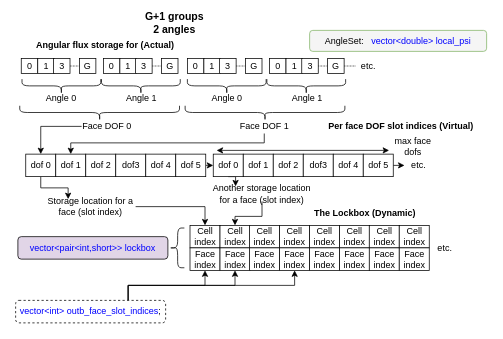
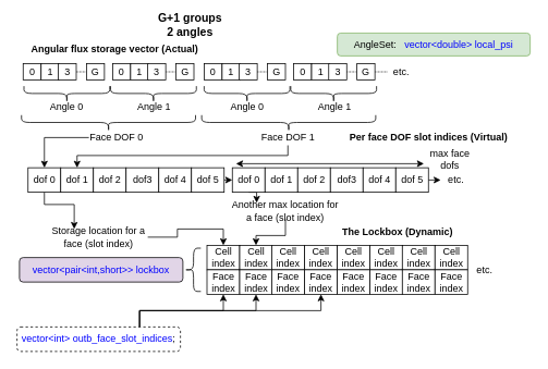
  <mxCell id="0" />
  <mxCell id="1" parent="0" />
  <mxCell id="2" value="&lt;font color=&quot;#0000ff&quot;&gt;vector&amp;lt;pair&amp;lt;int,short&amp;gt;&amp;gt;&lt;/font&gt; &lt;font color=&quot;#0000ff&quot;&gt;lockbox&lt;/font&gt;" style="rounded=1;whiteSpace=wrap;html=1;fillColor=#e1d5e7;" vertex="1" parent="1"><mxGeometry x="23" y="315" width="200" height="30" as="geometry" /></mxCell>
  <mxCell id="3" style="edgeStyle=orthogonalEdgeStyle;rounded=0;orthogonalLoop=1;jettySize=auto;html=1;exitX=0.5;exitY=1;exitDx=0;exitDy=0;entryX=0.25;entryY=0;entryDx=0;entryDy=0;endArrow=classic;endFill=1;strokeColor=#000000;" edge="1" parent="1" source="4" target="20"><mxGeometry relative="1" as="geometry"><Array as="points"><mxPoint x="54" y="250" /><mxPoint x="90" y="250" /></Array></mxGeometry></mxCell>
  <mxCell id="4" value="dof 0" style="rounded=0;whiteSpace=wrap;html=1;" vertex="1" parent="1"><mxGeometry x="33.5" y="205" width="40" height="30" as="geometry" /></mxCell>
  <mxCell id="5" value="dof 1" style="rounded=0;whiteSpace=wrap;html=1;" vertex="1" parent="1"><mxGeometry x="73.5" y="205" width="40" height="30" as="geometry" /></mxCell>
  <mxCell id="6" value="dof 2" style="rounded=0;whiteSpace=wrap;html=1;" vertex="1" parent="1"><mxGeometry x="113.5" y="205" width="40" height="30" as="geometry" /></mxCell>
  <mxCell id="7" value="dof3" style="rounded=0;whiteSpace=wrap;html=1;" vertex="1" parent="1"><mxGeometry x="153.5" y="205" width="40" height="30" as="geometry" /></mxCell>
  <mxCell id="8" value="dof 4" style="rounded=0;whiteSpace=wrap;html=1;" vertex="1" parent="1"><mxGeometry x="193.5" y="205" width="40" height="30" as="geometry" /></mxCell>
  <mxCell id="9" style="edgeStyle=orthogonalEdgeStyle;rounded=0;orthogonalLoop=1;jettySize=auto;html=1;exitX=1;exitY=0.5;exitDx=0;exitDy=0;entryX=0;entryY=0.5;entryDx=0;entryDy=0;" edge="1" parent="1" source="10" target="12"><mxGeometry relative="1" as="geometry" /></mxCell>
  <mxCell id="10" value="dof 5" style="rounded=0;whiteSpace=wrap;html=1;" vertex="1" parent="1"><mxGeometry x="233.5" y="205" width="40" height="30" as="geometry" /></mxCell>
  <mxCell id="11" style="edgeStyle=orthogonalEdgeStyle;rounded=0;orthogonalLoop=1;jettySize=auto;html=1;exitX=0.5;exitY=1;exitDx=0;exitDy=0;entryX=0.25;entryY=0;entryDx=0;entryDy=0;endArrow=classic;endFill=1;strokeColor=#000000;" edge="1" parent="1" source="12" target="22"><mxGeometry relative="1" as="geometry" /></mxCell>
  <mxCell id="12" value="dof 0" style="rounded=0;whiteSpace=wrap;html=1;" vertex="1" parent="1"><mxGeometry x="283.5" y="205" width="40" height="30" as="geometry" /></mxCell>
  <mxCell id="13" value="dof 1" style="rounded=0;whiteSpace=wrap;html=1;" vertex="1" parent="1"><mxGeometry x="323.5" y="205" width="40" height="30" as="geometry" /></mxCell>
  <mxCell id="14" value="dof 2" style="rounded=0;whiteSpace=wrap;html=1;" vertex="1" parent="1"><mxGeometry x="363.5" y="205" width="40" height="30" as="geometry" /></mxCell>
  <mxCell id="15" value="dof3" style="rounded=0;whiteSpace=wrap;html=1;" vertex="1" parent="1"><mxGeometry x="403.5" y="205" width="40" height="30" as="geometry" /></mxCell>
  <mxCell id="16" value="dof 4" style="rounded=0;whiteSpace=wrap;html=1;" vertex="1" parent="1"><mxGeometry x="443.5" y="205" width="40" height="30" as="geometry" /></mxCell>
  <mxCell id="17" style="edgeStyle=orthogonalEdgeStyle;rounded=0;orthogonalLoop=1;jettySize=auto;html=1;exitX=1;exitY=0.5;exitDx=0;exitDy=0;" edge="1" parent="1" source="18"><mxGeometry relative="1" as="geometry"><mxPoint x="538.5" y="220" as="targetPoint" /></mxGeometry></mxCell>
  <mxCell id="18" value="dof 5" style="rounded=0;whiteSpace=wrap;html=1;" vertex="1" parent="1"><mxGeometry x="483.5" y="205" width="40" height="30" as="geometry" /></mxCell>
  <mxCell id="19" style="edgeStyle=orthogonalEdgeStyle;rounded=0;orthogonalLoop=1;jettySize=auto;html=1;exitX=1;exitY=0.5;exitDx=0;exitDy=0;entryX=0.5;entryY=0;entryDx=0;entryDy=0;endArrow=classic;endFill=1;strokeColor=#000000;" edge="1" parent="1" source="20" target="61"><mxGeometry relative="1" as="geometry" /></mxCell>
- <mxCell id="20" value="Storage location for a face (slot index)" style="text;html=1;strokeColor=none;fillColor=none;align=center;verticalAlign=middle;whiteSpace=wrap;rounded=0;" vertex="1" parent="1"><mxGeometry x="60" y="265" width="120" height="20" as="geometry" /></mxCell>
+ <mxCell id="20" value="Storage location for a face (slot index)" style="text;html=1;strokeColor=none;fillColor=none;align=center;verticalAlign=middle;whiteSpace=wrap;rounded=0;" vertex="1" parent="1"><mxGeometry x="60" y="280" width="120" height="20" as="geometry" /></mxCell>
  <mxCell id="21" style="edgeStyle=orthogonalEdgeStyle;rounded=0;orthogonalLoop=1;jettySize=auto;html=1;exitX=0.5;exitY=1;exitDx=0;exitDy=0;entryX=0.5;entryY=0;entryDx=0;entryDy=0;endArrow=classic;endFill=1;strokeColor=#000000;" edge="1" parent="1" source="22" target="63"><mxGeometry relative="1" as="geometry" /></mxCell>
- <mxCell id="22" value="Another storage location for a face (slot index)" style="text;html=1;strokeColor=none;fillColor=none;align=center;verticalAlign=middle;whiteSpace=wrap;rounded=0;" vertex="1" parent="1"><mxGeometry x="278" y="248" width="141" height="20" as="geometry" /></mxCell>
+ <mxCell id="22" value="Another max location for a face (slot index)" style="text;html=1;strokeColor=none;fillColor=none;align=center;verticalAlign=middle;whiteSpace=wrap;rounded=0;" vertex="1" parent="1"><mxGeometry x="278" y="248" width="141" height="20" as="geometry" /></mxCell>
  <mxCell id="23" value="&lt;font style=&quot;font-size: 14px&quot;&gt;&lt;b&gt;G+1 groups&lt;br&gt;2 angles&lt;/b&gt;&lt;/font&gt;&lt;br&gt;" style="text;html=1;strokeColor=none;fillColor=none;align=center;verticalAlign=middle;whiteSpace=wrap;rounded=0;" vertex="1" parent="1"><mxGeometry x="187" y="20" width="90" height="20" as="geometry" /></mxCell>
  <mxCell id="24" value="0" style="rounded=0;whiteSpace=wrap;html=1;" vertex="1" parent="1"><mxGeometry x="27.5" y="77.5" width="22" height="20" as="geometry" /></mxCell>
  <mxCell id="25" value="1" style="rounded=0;whiteSpace=wrap;html=1;" vertex="1" parent="1"><mxGeometry x="49.5" y="77.5" width="22" height="20" as="geometry" /></mxCell>
  <mxCell id="26" style="edgeStyle=orthogonalEdgeStyle;rounded=0;orthogonalLoop=1;jettySize=auto;html=1;exitX=1;exitY=0.5;exitDx=0;exitDy=0;entryX=0;entryY=0.5;entryDx=0;entryDy=0;endArrow=none;endFill=0;strokeColor=#000000;dashed=1;dashPattern=1 1;" edge="1" parent="1" source="27" target="28"><mxGeometry relative="1" as="geometry" /></mxCell>
  <mxCell id="27" value="3" style="rounded=0;whiteSpace=wrap;html=1;" vertex="1" parent="1"><mxGeometry x="70.5" y="77.5" width="22" height="20" as="geometry" /></mxCell>
  <mxCell id="28" value="G" style="rounded=0;whiteSpace=wrap;html=1;" vertex="1" parent="1"><mxGeometry x="105" y="77.5" width="22" height="20" as="geometry" /></mxCell>
  <mxCell id="29" value="0" style="rounded=0;whiteSpace=wrap;html=1;" vertex="1" parent="1"><mxGeometry x="137" y="77.5" width="22" height="20" as="geometry" /></mxCell>
  <mxCell id="30" value="1" style="rounded=0;whiteSpace=wrap;html=1;" vertex="1" parent="1"><mxGeometry x="159" y="77.5" width="22" height="20" as="geometry" /></mxCell>
  <mxCell id="31" style="edgeStyle=orthogonalEdgeStyle;rounded=0;orthogonalLoop=1;jettySize=auto;html=1;exitX=1;exitY=0.5;exitDx=0;exitDy=0;entryX=0;entryY=0.5;entryDx=0;entryDy=0;endArrow=none;endFill=0;strokeColor=#000000;dashed=1;dashPattern=1 1;" edge="1" parent="1" source="32" target="33"><mxGeometry relative="1" as="geometry" /></mxCell>
  <mxCell id="32" value="3" style="rounded=0;whiteSpace=wrap;html=1;" vertex="1" parent="1"><mxGeometry x="180" y="77.5" width="22" height="20" as="geometry" /></mxCell>
  <mxCell id="33" value="G" style="rounded=0;whiteSpace=wrap;html=1;" vertex="1" parent="1"><mxGeometry x="214.5" y="77.5" width="22" height="20" as="geometry" /></mxCell>
  <mxCell id="34" value="0" style="rounded=0;whiteSpace=wrap;html=1;" vertex="1" parent="1"><mxGeometry x="249" y="77.5" width="22" height="20" as="geometry" /></mxCell>
  <mxCell id="35" value="1" style="rounded=0;whiteSpace=wrap;html=1;" vertex="1" parent="1"><mxGeometry x="271" y="77.5" width="22" height="20" as="geometry" /></mxCell>
  <mxCell id="36" style="edgeStyle=orthogonalEdgeStyle;rounded=0;orthogonalLoop=1;jettySize=auto;html=1;exitX=1;exitY=0.5;exitDx=0;exitDy=0;entryX=0;entryY=0.5;entryDx=0;entryDy=0;endArrow=none;endFill=0;strokeColor=#000000;dashed=1;dashPattern=1 1;" edge="1" parent="1" source="37" target="38"><mxGeometry relative="1" as="geometry" /></mxCell>
  <mxCell id="37" value="3" style="rounded=0;whiteSpace=wrap;html=1;" vertex="1" parent="1"><mxGeometry x="292" y="77.5" width="22" height="20" as="geometry" /></mxCell>
  <mxCell id="38" value="G" style="rounded=0;whiteSpace=wrap;html=1;" vertex="1" parent="1"><mxGeometry x="326.5" y="77.5" width="22" height="20" as="geometry" /></mxCell>
  <mxCell id="39" value="0" style="rounded=0;whiteSpace=wrap;html=1;" vertex="1" parent="1"><mxGeometry x="358.5" y="77.5" width="22" height="20" as="geometry" /></mxCell>
  <mxCell id="40" value="1" style="rounded=0;whiteSpace=wrap;html=1;" vertex="1" parent="1"><mxGeometry x="380.5" y="77.5" width="22" height="20" as="geometry" /></mxCell>
  <mxCell id="41" style="edgeStyle=orthogonalEdgeStyle;rounded=0;orthogonalLoop=1;jettySize=auto;html=1;exitX=1;exitY=0.5;exitDx=0;exitDy=0;entryX=0;entryY=0.5;entryDx=0;entryDy=0;endArrow=none;endFill=0;strokeColor=#000000;dashed=1;dashPattern=1 1;" edge="1" parent="1" source="42" target="44"><mxGeometry relative="1" as="geometry" /></mxCell>
  <mxCell id="42" value="3" style="rounded=0;whiteSpace=wrap;html=1;" vertex="1" parent="1"><mxGeometry x="401.5" y="77.5" width="22" height="20" as="geometry" /></mxCell>
  <mxCell id="43" style="edgeStyle=orthogonalEdgeStyle;rounded=0;orthogonalLoop=1;jettySize=auto;html=1;exitX=1;exitY=0.5;exitDx=0;exitDy=0;entryX=0;entryY=0.5;entryDx=0;entryDy=0;dashed=1;dashPattern=1 1;endArrow=none;endFill=0;strokeColor=#000000;" edge="1" parent="1" source="44" target="49"><mxGeometry relative="1" as="geometry" /></mxCell>
  <mxCell id="44" value="G" style="rounded=0;whiteSpace=wrap;html=1;" vertex="1" parent="1"><mxGeometry x="436" y="77.5" width="22" height="20" as="geometry" /></mxCell>
  <mxCell id="45" value="" style="shape=curlyBracket;whiteSpace=wrap;html=1;rounded=1;rotation=-90;size=0.55;" vertex="1" parent="1"><mxGeometry x="71" y="62.5" width="20" height="105" as="geometry" /></mxCell>
  <mxCell id="46" value="" style="shape=curlyBracket;whiteSpace=wrap;html=1;rounded=1;rotation=-90;size=0.55;" vertex="1" parent="1"><mxGeometry x="177" y="62.5" width="20" height="105" as="geometry" /></mxCell>
  <mxCell id="47" value="Angle 0&lt;br&gt;" style="text;html=1;strokeColor=none;fillColor=none;align=center;verticalAlign=middle;whiteSpace=wrap;rounded=0;" vertex="1" parent="1"><mxGeometry x="36" y="120" width="90" height="20" as="geometry" /></mxCell>
  <mxCell id="48" value="Angle 1&lt;br&gt;" style="text;html=1;strokeColor=none;fillColor=none;align=center;verticalAlign=middle;whiteSpace=wrap;rounded=0;" vertex="1" parent="1"><mxGeometry x="143" y="120" width="90" height="20" as="geometry" /></mxCell>
  <mxCell id="49" value="etc.&lt;br&gt;" style="text;html=1;strokeColor=none;fillColor=none;align=center;verticalAlign=middle;whiteSpace=wrap;rounded=0;" vertex="1" parent="1"><mxGeometry x="473" y="78" width="35" height="20" as="geometry" /></mxCell>
  <mxCell id="50" value="" style="shape=curlyBracket;whiteSpace=wrap;html=1;rounded=1;rotation=-90;size=0.55;" vertex="1" parent="1"><mxGeometry x="122" y="44" width="20" height="213" as="geometry" /></mxCell>
  <mxCell id="51" style="edgeStyle=orthogonalEdgeStyle;rounded=0;orthogonalLoop=1;jettySize=auto;html=1;exitX=0;exitY=0.5;exitDx=0;exitDy=0;entryX=0.5;entryY=0;entryDx=0;entryDy=0;endArrow=classic;endFill=1;strokeColor=#000000;" edge="1" parent="1" source="52" target="4"><mxGeometry relative="1" as="geometry" /></mxCell>
  <mxCell id="52" value="Face DOF 0" style="text;html=1;strokeColor=none;fillColor=none;align=center;verticalAlign=middle;whiteSpace=wrap;rounded=0;" vertex="1" parent="1"><mxGeometry x="108" y="158" width="68" height="20" as="geometry" /></mxCell>
  <mxCell id="53" value="" style="shape=curlyBracket;whiteSpace=wrap;html=1;rounded=1;rotation=-90;size=0.55;" vertex="1" parent="1"><mxGeometry x="291.5" y="62.5" width="20" height="105" as="geometry" /></mxCell>
  <mxCell id="54" value="" style="shape=curlyBracket;whiteSpace=wrap;html=1;rounded=1;rotation=-90;size=0.55;" vertex="1" parent="1"><mxGeometry x="397.5" y="62.5" width="20" height="105" as="geometry" /></mxCell>
  <mxCell id="55" value="Angle 0&lt;br&gt;" style="text;html=1;strokeColor=none;fillColor=none;align=center;verticalAlign=middle;whiteSpace=wrap;rounded=0;" vertex="1" parent="1"><mxGeometry x="256.5" y="120" width="90" height="20" as="geometry" /></mxCell>
  <mxCell id="56" value="Angle 1&lt;br&gt;" style="text;html=1;strokeColor=none;fillColor=none;align=center;verticalAlign=middle;whiteSpace=wrap;rounded=0;" vertex="1" parent="1"><mxGeometry x="363.5" y="120" width="90" height="20" as="geometry" /></mxCell>
  <mxCell id="57" value="" style="shape=curlyBracket;whiteSpace=wrap;html=1;rounded=1;rotation=-90;size=0.55;" vertex="1" parent="1"><mxGeometry x="342.5" y="44" width="20" height="213" as="geometry" /></mxCell>
  <mxCell id="58" style="edgeStyle=orthogonalEdgeStyle;rounded=0;orthogonalLoop=1;jettySize=auto;html=1;exitX=0.5;exitY=1;exitDx=0;exitDy=0;entryX=0.5;entryY=0;entryDx=0;entryDy=0;endArrow=classic;endFill=1;strokeColor=#000000;" edge="1" parent="1" source="59" target="5"><mxGeometry relative="1" as="geometry"><Array as="points"><mxPoint x="352" y="190" /><mxPoint x="94" y="190" /></Array></mxGeometry></mxCell>
  <mxCell id="59" value="Face DOF 1" style="text;html=1;strokeColor=none;fillColor=none;align=center;verticalAlign=middle;whiteSpace=wrap;rounded=0;" vertex="1" parent="1"><mxGeometry x="306.5" y="157.5" width="90" height="20" as="geometry" /></mxCell>
- <mxCell id="60" value="&lt;div style=&quot;text-align: left&quot;&gt;&lt;span&gt;Angular flux storage for (Actual)&amp;nbsp;&lt;/span&gt;&lt;/div&gt;" style="text;html=1;strokeColor=none;fillColor=none;align=center;verticalAlign=middle;whiteSpace=wrap;rounded=0;fontStyle=1" vertex="1" parent="1"><mxGeometry x="25" y="50" width="233" height="20" as="geometry" /></mxCell>
+ <mxCell id="60" value="&lt;div style=&quot;text-align: left&quot;&gt;&lt;span&gt;Angular flux storage vector (Actual)&amp;nbsp;&lt;/span&gt;&lt;/div&gt;" style="text;html=1;strokeColor=none;fillColor=none;align=center;verticalAlign=middle;whiteSpace=wrap;rounded=0;fontStyle=1" vertex="1" parent="1"><mxGeometry x="25" y="50" width="233" height="20" as="geometry" /></mxCell>
  <mxCell id="61" value="Cell index" style="rounded=0;whiteSpace=wrap;html=1;" vertex="1" parent="1"><mxGeometry x="252.5" y="300" width="40" height="30" as="geometry" /></mxCell>
  <mxCell id="62" value="Face index" style="rounded=0;whiteSpace=wrap;html=1;" vertex="1" parent="1"><mxGeometry x="252.5" y="330" width="40" height="30" as="geometry" /></mxCell>
  <mxCell id="63" value="Cell index" style="rounded=0;whiteSpace=wrap;html=1;" vertex="1" parent="1"><mxGeometry x="292.5" y="300" width="40" height="30" as="geometry" /></mxCell>
  <mxCell id="64" value="Face index" style="rounded=0;whiteSpace=wrap;html=1;" vertex="1" parent="1"><mxGeometry x="292.5" y="330" width="40" height="30" as="geometry" /></mxCell>
  <mxCell id="65" value="Cell index" style="rounded=0;whiteSpace=wrap;html=1;" vertex="1" parent="1"><mxGeometry x="332" y="300" width="40" height="30" as="geometry" /></mxCell>
  <mxCell id="66" value="Face index" style="rounded=0;whiteSpace=wrap;html=1;" vertex="1" parent="1"><mxGeometry x="332" y="330" width="40" height="30" as="geometry" /></mxCell>
  <mxCell id="67" value="Cell index" style="rounded=0;whiteSpace=wrap;html=1;" vertex="1" parent="1"><mxGeometry x="372" y="300" width="40" height="30" as="geometry" /></mxCell>
  <mxCell id="68" value="Face index" style="rounded=0;whiteSpace=wrap;html=1;" vertex="1" parent="1"><mxGeometry x="372" y="330" width="40" height="30" as="geometry" /></mxCell>
  <mxCell id="69" value="Cell index" style="rounded=0;whiteSpace=wrap;html=1;" vertex="1" parent="1"><mxGeometry x="412" y="300" width="40" height="30" as="geometry" /></mxCell>
  <mxCell id="70" value="Face index" style="rounded=0;whiteSpace=wrap;html=1;" vertex="1" parent="1"><mxGeometry x="412" y="330" width="40" height="30" as="geometry" /></mxCell>
  <mxCell id="71" value="Cell index" style="rounded=0;whiteSpace=wrap;html=1;" vertex="1" parent="1"><mxGeometry x="452" y="300" width="40" height="30" as="geometry" /></mxCell>
  <mxCell id="72" value="Face index" style="rounded=0;whiteSpace=wrap;html=1;" vertex="1" parent="1"><mxGeometry x="452" y="330" width="40" height="30" as="geometry" /></mxCell>
  <mxCell id="73" value="Cell index" style="rounded=0;whiteSpace=wrap;html=1;" vertex="1" parent="1"><mxGeometry x="491.5" y="300" width="40" height="30" as="geometry" /></mxCell>
  <mxCell id="74" value="Face index" style="rounded=0;whiteSpace=wrap;html=1;" vertex="1" parent="1"><mxGeometry x="491.5" y="330" width="40" height="30" as="geometry" /></mxCell>
  <mxCell id="75" value="Cell index" style="rounded=0;whiteSpace=wrap;html=1;" vertex="1" parent="1"><mxGeometry x="531.5" y="300" width="40" height="30" as="geometry" /></mxCell>
  <mxCell id="76" value="Face index" style="rounded=0;whiteSpace=wrap;html=1;" vertex="1" parent="1"><mxGeometry x="531.5" y="330" width="40" height="30" as="geometry" /></mxCell>
  <mxCell id="77" value="etc.&lt;br&gt;" style="text;html=1;strokeColor=none;fillColor=none;align=center;verticalAlign=middle;whiteSpace=wrap;rounded=0;" vertex="1" parent="1"><mxGeometry x="575" y="320" width="35" height="20" as="geometry" /></mxCell>
  <mxCell id="78" value="" style="shape=curlyBracket;whiteSpace=wrap;html=1;rounded=1;rotation=0;size=0.55;" vertex="1" parent="1"><mxGeometry x="225" y="303.5" width="20" height="53" as="geometry" /></mxCell>
- <mxCell id="79" value="&lt;div style=&quot;text-align: left&quot;&gt;Per face DOF slot indices (Virtual)&lt;/div&gt;" style="text;html=1;strokeColor=none;fillColor=none;align=center;verticalAlign=middle;whiteSpace=wrap;rounded=0;fontStyle=1" vertex="1" parent="1"><mxGeometry x="431.5" y="157.5" width="204" height="20" as="geometry" /></mxCell>
+ <mxCell id="79" value="&lt;div style=&quot;text-align: left&quot;&gt;Per face DOF slot indices (Virtual)&lt;/div&gt;" style="text;html=1;strokeColor=none;fillColor=none;align=center;verticalAlign=middle;whiteSpace=wrap;rounded=0;fontStyle=1" vertex="1" parent="1"><mxGeometry x="421.5" y="157.5" width="204" height="20" as="geometry" /></mxCell>
  <mxCell id="80" value="etc.&lt;br&gt;" style="text;html=1;strokeColor=none;fillColor=none;align=center;verticalAlign=middle;whiteSpace=wrap;rounded=0;" vertex="1" parent="1"><mxGeometry x="540" y="210" width="35" height="20" as="geometry" /></mxCell>
  <mxCell id="81" value="&lt;div style=&quot;text-align: left&quot;&gt;The Lockbox (Dynamic)&lt;/div&gt;" style="text;html=1;strokeColor=none;fillColor=none;align=center;verticalAlign=middle;whiteSpace=wrap;rounded=0;fontStyle=1" vertex="1" parent="1"><mxGeometry x="409" y="274" width="154" height="20" as="geometry" /></mxCell>
  <mxCell id="82" value="" style="endArrow=classic;startArrow=classic;html=1;strokeColor=#000000;" edge="1" parent="1"><mxGeometry width="50" height="50" relative="1" as="geometry"><mxPoint x="288" y="200" as="sourcePoint" /><mxPoint x="518" y="200" as="targetPoint" /></mxGeometry></mxCell>
  <mxCell id="83" value="max face dofs&lt;br&gt;" style="text;html=1;strokeColor=none;fillColor=none;align=center;verticalAlign=middle;whiteSpace=wrap;rounded=0;" vertex="1" parent="1"><mxGeometry x="521" y="185" width="58" height="20" as="geometry" /></mxCell>
  <mxCell id="84" style="edgeStyle=orthogonalEdgeStyle;rounded=0;orthogonalLoop=1;jettySize=auto;html=1;exitX=0.75;exitY=0;exitDx=0;exitDy=0;entryX=0.5;entryY=1;entryDx=0;entryDy=0;endArrow=classic;endFill=1;strokeColor=#000000;" edge="1" parent="1" source="87" target="62"><mxGeometry relative="1" as="geometry" /></mxCell>
  <mxCell id="85" style="edgeStyle=orthogonalEdgeStyle;rounded=0;orthogonalLoop=1;jettySize=auto;html=1;exitX=0.75;exitY=0;exitDx=0;exitDy=0;entryX=0.5;entryY=1;entryDx=0;entryDy=0;endArrow=classic;endFill=1;strokeColor=#000000;" edge="1" parent="1" source="87" target="64"><mxGeometry relative="1" as="geometry" /></mxCell>
  <mxCell id="86" style="edgeStyle=orthogonalEdgeStyle;rounded=0;orthogonalLoop=1;jettySize=auto;html=1;exitX=0.75;exitY=0;exitDx=0;exitDy=0;entryX=0.5;entryY=1;entryDx=0;entryDy=0;endArrow=classic;endFill=1;strokeColor=#000000;" edge="1" parent="1" source="87" target="68"><mxGeometry relative="1" as="geometry" /></mxCell>
  <mxCell id="87" value="&lt;font color=&quot;#0000ff&quot;&gt;vector&amp;lt;int&amp;gt;&lt;/font&gt; &lt;font color=&quot;#0000ff&quot;&gt;outb_face_slot_indices&lt;/font&gt;;" style="rounded=1;whiteSpace=wrap;html=1;dashed=1;" vertex="1" parent="1"><mxGeometry x="20" y="400" width="200" height="30" as="geometry" /></mxCell>
- <mxCell id="88" value="AngleSet:&amp;nbsp; &amp;nbsp;&lt;font color=&quot;#0000ff&quot;&gt;vector&amp;lt;double&amp;gt; local_psi&lt;/font&gt;" style="rounded=1;whiteSpace=wrap;html=1;fillColor=#f5f5f5;strokeColor=#82b366;" vertex="1" parent="1"><mxGeometry x="412" y="40" width="236" height="28" as="geometry" /></mxCell>
+ <mxCell id="88" value="AngleSet:&amp;nbsp; &amp;nbsp;&lt;font color=&quot;#0000ff&quot;&gt;vector&amp;lt;double&amp;gt; local_psi&lt;/font&gt;" style="rounded=1;whiteSpace=wrap;html=1;fillColor=#d5e8d4;strokeColor=#82b366;" vertex="1" parent="1"><mxGeometry x="412" y="40" width="236" height="28" as="geometry" /></mxCell>
